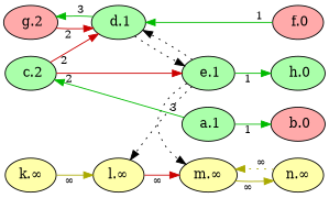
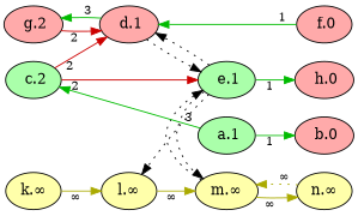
  digraph {
    rankdir=LR
    node [fillcolor="#FFAAAA" fontsize=14 style=filled]
    edge [color="#00BB00" dir=forward fontsize=12 labeldistance=1.5 style=solid]
    n1 [label=" b.0"]
    n2 [label=" f.0"]
-   n3 [fillcolor="#AAFFAA" label=" h.0"]
+   n3 [label=" h.0"]
    n4 [fillcolor="#AAFFAA" label=" c.2"]
    n5 [label=" g.2"]
-   n6 [fillcolor="#AAFFAA" label=" d.1"]
+   n6 [label=" d.1"]
    n7 [fillcolor="#AAFFAA" label=" e.1"]
    n8 [fillcolor="#FFFFAA" label="m.∞"]
    n9 [fillcolor="#FFFFAA" label="l.∞"]
    n10 [fillcolor="#FFFFAA" label="n.∞"]
    n11 [fillcolor="#AAFFAA" label=" a.1"]
    n12 [fillcolor="#FFFFAA" label="k.∞"]
    subgraph sub_1 {
      rank=max
      n1
      n2
      n3
    }
    subgraph sub_2 {
      rank=min
      n4
      n5
    }
    n2 -> n6 [taillabel=1]
    n4 -> n6 [color="#CC0000" taillabel=2]
    n4 -> n7 [color="#CC0000" taillabel=2]
    n5 -> n6 [color="#CC0000" taillabel=2]
    n6 -> n5 [taillabel=3]
    n6 -> n7 [color=black constraint=false style=dotted]
    n7 -> n3 [taillabel=1]
    n7 -> n6 [color=black constraint=false style=dotted]
    n7 -> n8 [color=black constraint=false style=dotted]
    n7 -> n9 [color=black constraint=false style=dotted]
+   n8 -> n7 [color=black constraint=false style=dotted]
    n8 -> n10 [color="#AAAA00" taillabel="∞"]
-   n9 -> n8 [color="#CC0000" taillabel="∞"]
+   n9 -> n8 [color="#AAAA00" taillabel="∞"]
    n10 -> n8 [color="#AAAA00" style=dotted taillabel="∞"]
    n11 -> n1 [taillabel=1]
    n11 -> n4 [taillabel=3]
    n12 -> n9 [color="#AAAA00" taillabel="∞"]
  }
